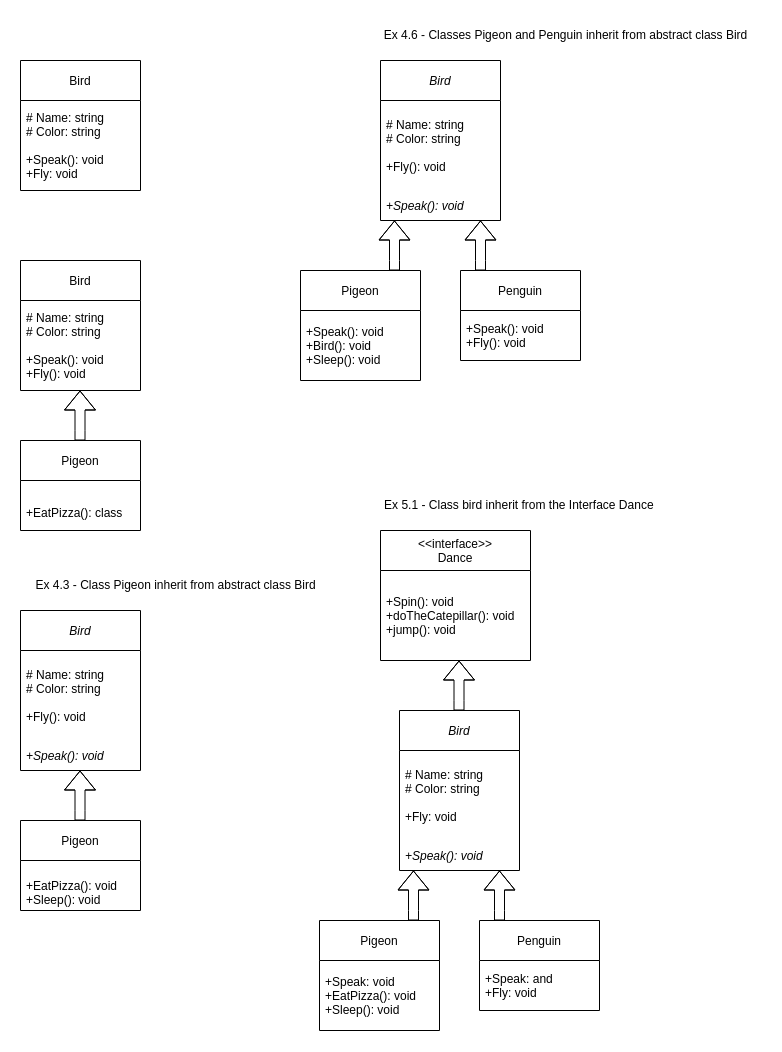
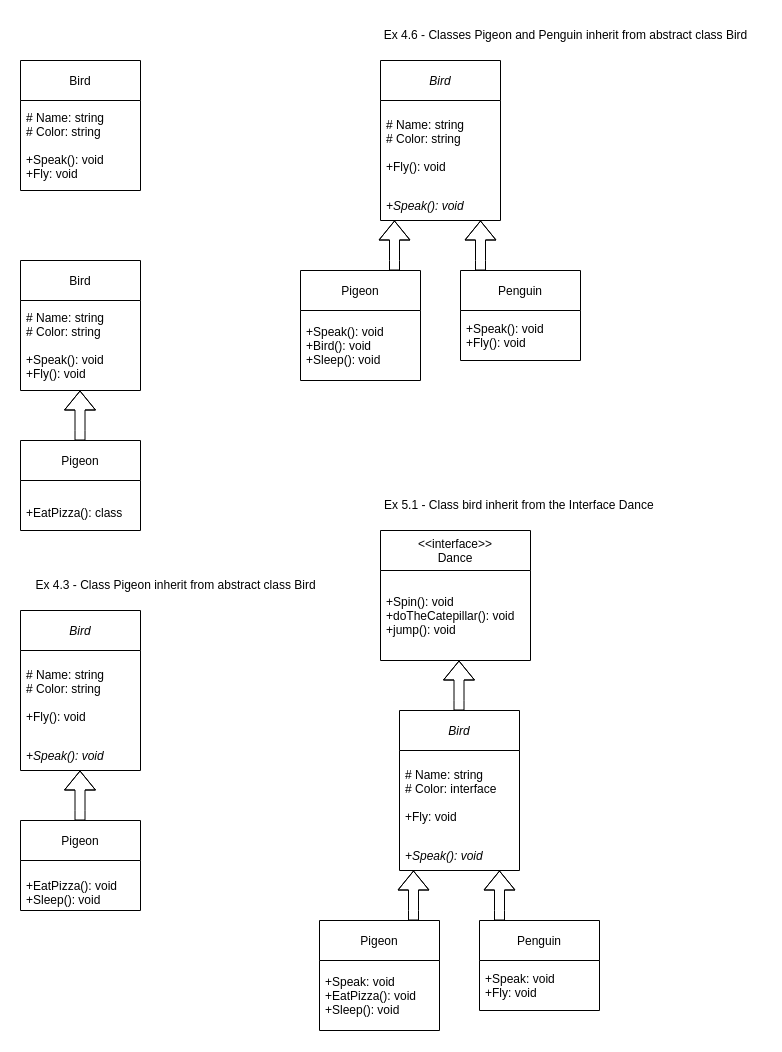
  <mxCell id="0" />
  <mxCell id="1" parent="0" />
  <mxCell id="2" value="Bird" style="swimlane;fontStyle=0;childLayout=stackLayout;horizontal=1;startSize=40;horizontalStack=0;resizeParent=1;resizeParentMax=0;resizeLast=0;collapsible=1;marginBottom=0;" vertex="1" parent="1"><mxGeometry x="20" y="60" width="120" height="130" as="geometry" /></mxCell>
  <mxCell id="3" value="# Name: string&#10;# Color: string&#10;&#10;+Speak(): void&#10;+Fly: void" style="text;strokeColor=none;fillColor=none;align=left;verticalAlign=middle;spacingLeft=4;spacingRight=4;overflow=hidden;points=[[0,0.5],[1,0.5]];portConstraint=eastwest;rotatable=0;" vertex="1" parent="2"><mxGeometry y="40" width="120" height="90" as="geometry" /></mxCell>
  <mxCell id="4" value="Bird" style="swimlane;fontStyle=0;childLayout=stackLayout;horizontal=1;startSize=40;horizontalStack=0;resizeParent=1;resizeParentMax=0;resizeLast=0;collapsible=1;marginBottom=0;" vertex="1" parent="1"><mxGeometry x="20" y="260" width="120" height="130" as="geometry" /></mxCell>
  <mxCell id="5" value="# Name: string&#10;# Color: string&#10;&#10;+Speak(): void&#10;+Fly(): void" style="text;strokeColor=none;fillColor=none;align=left;verticalAlign=middle;spacingLeft=4;spacingRight=4;overflow=hidden;points=[[0,0.5],[1,0.5]];portConstraint=eastwest;rotatable=0;" vertex="1" parent="4"><mxGeometry y="40" width="120" height="90" as="geometry" /></mxCell>
  <mxCell id="6" value="Pigeon" style="swimlane;fontStyle=0;childLayout=stackLayout;horizontal=1;startSize=40;horizontalStack=0;resizeParent=1;resizeParentMax=0;resizeLast=0;collapsible=1;marginBottom=0;" vertex="1" parent="1"><mxGeometry x="20" y="440" width="120" height="90" as="geometry" /></mxCell>
  <mxCell id="7" value="&#10;+EatPizza(): class" style="text;strokeColor=none;fillColor=none;align=left;verticalAlign=middle;spacingLeft=4;spacingRight=4;overflow=hidden;points=[[0,0.5],[1,0.5]];portConstraint=eastwest;rotatable=0;" vertex="1" parent="6"><mxGeometry y="40" width="120" height="50" as="geometry" /></mxCell>
  <mxCell id="8" value="" style="shape=flexArrow;endArrow=classic;html=1;rounded=0;" edge="1" parent="1"><mxGeometry width="50" height="50" relative="1" as="geometry"><mxPoint x="79.5" y="440" as="sourcePoint" /><mxPoint x="79.5" y="390" as="targetPoint" /><Array as="points"><mxPoint x="79.5" y="430" /></Array></mxGeometry></mxCell>
  <mxCell id="9" value="Ex 4.3 - Class Pigeon inherit from abstract class Bird" style="text;html=1;align=center;verticalAlign=middle;resizable=0;points=[];autosize=1;strokeColor=none;fillColor=none;" vertex="1" parent="1"><mxGeometry x="25" y="570" width="300" height="30" as="geometry" /></mxCell>
  <mxCell id="10" value="Bird" style="swimlane;fontStyle=2;childLayout=stackLayout;horizontal=1;startSize=40;horizontalStack=0;resizeParent=1;resizeParentMax=0;resizeLast=0;collapsible=1;marginBottom=0;" vertex="1" parent="1"><mxGeometry x="20" y="610" width="120" height="160" as="geometry" /></mxCell>
  <mxCell id="11" value="# Name: string&#10;# Color: string&#10;&#10;+Fly(): void" style="text;strokeColor=none;fillColor=none;align=left;verticalAlign=middle;spacingLeft=4;spacingRight=4;overflow=hidden;points=[[0,0.5],[1,0.5]];portConstraint=eastwest;rotatable=0;" vertex="1" parent="10"><mxGeometry y="40" width="120" height="90" as="geometry" /></mxCell>
  <mxCell id="12" value="+Speak(): void" style="text;strokeColor=none;fillColor=none;align=left;verticalAlign=middle;spacingLeft=4;spacingRight=4;overflow=hidden;points=[[0,0.5],[1,0.5]];portConstraint=eastwest;rotatable=0;fontStyle=2" vertex="1" parent="10"><mxGeometry y="130" width="120" height="30" as="geometry" /></mxCell>
  <mxCell id="13" value="Pigeon" style="swimlane;fontStyle=0;childLayout=stackLayout;horizontal=1;startSize=40;horizontalStack=0;resizeParent=1;resizeParentMax=0;resizeLast=0;collapsible=1;marginBottom=0;" vertex="1" parent="1"><mxGeometry x="20" y="820" width="120" height="90" as="geometry" /></mxCell>
  <mxCell id="14" value="&#10;+EatPizza(): void&#10;+Sleep(): void" style="text;strokeColor=none;fillColor=none;align=left;verticalAlign=middle;spacingLeft=4;spacingRight=4;overflow=hidden;points=[[0,0.5],[1,0.5]];portConstraint=eastwest;rotatable=0;" vertex="1" parent="13"><mxGeometry y="40" width="120" height="50" as="geometry" /></mxCell>
  <mxCell id="15" value="" style="shape=flexArrow;endArrow=classic;html=1;rounded=0;" edge="1" parent="1"><mxGeometry width="50" height="50" relative="1" as="geometry"><mxPoint x="79.5" y="820" as="sourcePoint" /><mxPoint x="79.5" y="770" as="targetPoint" /><Array as="points"><mxPoint x="79.5" y="810" /></Array></mxGeometry></mxCell>
  <mxCell id="16" value="Ex 4.6 - Classes Pigeon and Penguin inherit from abstract class Bird" style="text;html=1;align=center;verticalAlign=middle;resizable=0;points=[];autosize=1;strokeColor=none;fillColor=none;" vertex="1" parent="1"><mxGeometry x="370" y="20" width="390" height="30" as="geometry" /></mxCell>
  <mxCell id="17" value="Bird" style="swimlane;fontStyle=2;childLayout=stackLayout;horizontal=1;startSize=40;horizontalStack=0;resizeParent=1;resizeParentMax=0;resizeLast=0;collapsible=1;marginBottom=0;" vertex="1" parent="1"><mxGeometry x="380" y="60" width="120" height="160" as="geometry" /></mxCell>
  <mxCell id="18" value="# Name: string&#10;# Color: string&#10;&#10;+Fly(): void" style="text;strokeColor=none;fillColor=none;align=left;verticalAlign=middle;spacingLeft=4;spacingRight=4;overflow=hidden;points=[[0,0.5],[1,0.5]];portConstraint=eastwest;rotatable=0;" vertex="1" parent="17"><mxGeometry y="40" width="120" height="90" as="geometry" /></mxCell>
  <mxCell id="19" value="+Speak(): void" style="text;strokeColor=none;fillColor=none;align=left;verticalAlign=middle;spacingLeft=4;spacingRight=4;overflow=hidden;points=[[0,0.5],[1,0.5]];portConstraint=eastwest;rotatable=0;fontStyle=2" vertex="1" parent="17"><mxGeometry y="130" width="120" height="30" as="geometry" /></mxCell>
  <mxCell id="20" value="Pigeon" style="swimlane;fontStyle=0;childLayout=stackLayout;horizontal=1;startSize=40;horizontalStack=0;resizeParent=1;resizeParentMax=0;resizeLast=0;collapsible=1;marginBottom=0;" vertex="1" parent="1"><mxGeometry x="300" y="270" width="120" height="110" as="geometry" /></mxCell>
  <mxCell id="21" value="+Speak(): void&#10;+Bird(): void&#10;+Sleep(): void" style="text;strokeColor=none;fillColor=none;align=left;verticalAlign=middle;spacingLeft=4;spacingRight=4;overflow=hidden;points=[[0,0.5],[1,0.5]];portConstraint=eastwest;rotatable=0;" vertex="1" parent="20"><mxGeometry y="40" width="120" height="70" as="geometry" /></mxCell>
  <mxCell id="22" value="" style="shape=flexArrow;endArrow=classic;html=1;rounded=0;" edge="1" parent="1"><mxGeometry width="50" height="50" relative="1" as="geometry"><mxPoint x="394" y="270" as="sourcePoint" /><mxPoint x="394" y="220" as="targetPoint" /><Array as="points"><mxPoint x="394" y="260" /></Array></mxGeometry></mxCell>
  <mxCell id="23" value="Penguin" style="swimlane;fontStyle=0;childLayout=stackLayout;horizontal=1;startSize=40;horizontalStack=0;resizeParent=1;resizeParentMax=0;resizeLast=0;collapsible=1;marginBottom=0;" vertex="1" parent="1"><mxGeometry x="460" y="270" width="120" height="90" as="geometry" /></mxCell>
  <mxCell id="24" value="+Speak(): void&#10;+Fly(): void" style="text;strokeColor=none;fillColor=none;align=left;verticalAlign=middle;spacingLeft=4;spacingRight=4;overflow=hidden;points=[[0,0.5],[1,0.5]];portConstraint=eastwest;rotatable=0;" vertex="1" parent="23"><mxGeometry y="40" width="120" height="50" as="geometry" /></mxCell>
  <mxCell id="25" value="" style="shape=flexArrow;endArrow=classic;html=1;rounded=0;" edge="1" parent="1"><mxGeometry width="50" height="50" relative="1" as="geometry"><mxPoint x="480" y="270" as="sourcePoint" /><mxPoint x="480" y="220" as="targetPoint" /><Array as="points"><mxPoint x="480" y="260" /></Array></mxGeometry></mxCell>
  <mxCell id="26" value="Ex 5.1 - Class bird inherit from the Interface Dance&amp;nbsp;" style="text;html=1;align=center;verticalAlign=middle;resizable=0;points=[];autosize=1;strokeColor=none;fillColor=none;" vertex="1" parent="1"><mxGeometry x="370" y="490" width="300" height="30" as="geometry" /></mxCell>
  <mxCell id="27" value="Bird" style="swimlane;fontStyle=2;childLayout=stackLayout;horizontal=1;startSize=40;horizontalStack=0;resizeParent=1;resizeParentMax=0;resizeLast=0;collapsible=1;marginBottom=0;" vertex="1" parent="1"><mxGeometry x="399" y="710" width="120" height="160" as="geometry" /></mxCell>
- <mxCell id="28" value="# Name: string&#10;# Color: string&#10;&#10;+Fly: void" style="text;strokeColor=none;fillColor=none;align=left;verticalAlign=middle;spacingLeft=4;spacingRight=4;overflow=hidden;points=[[0,0.5],[1,0.5]];portConstraint=eastwest;rotatable=0;" vertex="1" parent="27"><mxGeometry y="40" width="120" height="90" as="geometry" /></mxCell>
+ <mxCell id="28" value="# Name: string&#10;# Color: interface&#10;&#10;+Fly: void" style="text;strokeColor=none;fillColor=none;align=left;verticalAlign=middle;spacingLeft=4;spacingRight=4;overflow=hidden;points=[[0,0.5],[1,0.5]];portConstraint=eastwest;rotatable=0;" vertex="1" parent="27"><mxGeometry y="40" width="120" height="90" as="geometry" /></mxCell>
  <mxCell id="29" value="+Speak(): void" style="text;strokeColor=none;fillColor=none;align=left;verticalAlign=middle;spacingLeft=4;spacingRight=4;overflow=hidden;points=[[0,0.5],[1,0.5]];portConstraint=eastwest;rotatable=0;fontStyle=2" vertex="1" parent="27"><mxGeometry y="130" width="120" height="30" as="geometry" /></mxCell>
  <mxCell id="30" value="Pigeon" style="swimlane;fontStyle=0;childLayout=stackLayout;horizontal=1;startSize=40;horizontalStack=0;resizeParent=1;resizeParentMax=0;resizeLast=0;collapsible=1;marginBottom=0;" vertex="1" parent="1"><mxGeometry x="319" y="920" width="120" height="110" as="geometry" /></mxCell>
  <mxCell id="31" value="+Speak: void&#10;+EatPizza(): void&#10;+Sleep(): void" style="text;strokeColor=none;fillColor=none;align=left;verticalAlign=middle;spacingLeft=4;spacingRight=4;overflow=hidden;points=[[0,0.5],[1,0.5]];portConstraint=eastwest;rotatable=0;" vertex="1" parent="30"><mxGeometry y="40" width="120" height="70" as="geometry" /></mxCell>
  <mxCell id="32" value="" style="shape=flexArrow;endArrow=classic;html=1;rounded=0;" edge="1" parent="1"><mxGeometry width="50" height="50" relative="1" as="geometry"><mxPoint x="413" y="920" as="sourcePoint" /><mxPoint x="413" y="870" as="targetPoint" /><Array as="points"><mxPoint x="413" y="910" /></Array></mxGeometry></mxCell>
  <mxCell id="33" value="Penguin" style="swimlane;fontStyle=0;childLayout=stackLayout;horizontal=1;startSize=40;horizontalStack=0;resizeParent=1;resizeParentMax=0;resizeLast=0;collapsible=1;marginBottom=0;" vertex="1" parent="1"><mxGeometry x="479" y="920" width="120" height="90" as="geometry" /></mxCell>
- <mxCell id="34" value="+Speak: and&#10;+Fly: void" style="text;strokeColor=none;fillColor=none;align=left;verticalAlign=middle;spacingLeft=4;spacingRight=4;overflow=hidden;points=[[0,0.5],[1,0.5]];portConstraint=eastwest;rotatable=0;" vertex="1" parent="33"><mxGeometry y="40" width="120" height="50" as="geometry" /></mxCell>
+ <mxCell id="34" value="+Speak: void&#10;+Fly: void" style="text;strokeColor=none;fillColor=none;align=left;verticalAlign=middle;spacingLeft=4;spacingRight=4;overflow=hidden;points=[[0,0.5],[1,0.5]];portConstraint=eastwest;rotatable=0;" vertex="1" parent="33"><mxGeometry y="40" width="120" height="50" as="geometry" /></mxCell>
  <mxCell id="35" value="" style="shape=flexArrow;endArrow=classic;html=1;rounded=0;" edge="1" parent="1"><mxGeometry width="50" height="50" relative="1" as="geometry"><mxPoint x="499" y="920" as="sourcePoint" /><mxPoint x="499" y="870" as="targetPoint" /><Array as="points"><mxPoint x="499" y="910" /></Array></mxGeometry></mxCell>
  <mxCell id="36" value="&lt;&lt;interface&gt;&gt;&#10;Dance" style="swimlane;fontStyle=0;childLayout=stackLayout;horizontal=1;startSize=40;horizontalStack=0;resizeParent=1;resizeParentMax=0;resizeLast=0;collapsible=1;marginBottom=0;" vertex="1" parent="1"><mxGeometry x="380" y="530" width="150" height="130" as="geometry" /></mxCell>
  <mxCell id="37" value="+Spin(): void&#10;+doTheCatepillar(): void&#10;+jump(): void" style="text;strokeColor=none;fillColor=none;align=left;verticalAlign=middle;spacingLeft=4;spacingRight=4;overflow=hidden;points=[[0,0.5],[1,0.5]];portConstraint=eastwest;rotatable=0;" vertex="1" parent="36"><mxGeometry y="40" width="150" height="90" as="geometry" /></mxCell>
  <mxCell id="38" value="" style="shape=flexArrow;endArrow=classic;html=1;rounded=0;" edge="1" parent="1"><mxGeometry width="50" height="50" relative="1" as="geometry"><mxPoint x="458.5" y="710" as="sourcePoint" /><mxPoint x="458.5" y="660" as="targetPoint" /><Array as="points"><mxPoint x="458.5" y="700" /></Array></mxGeometry></mxCell>
